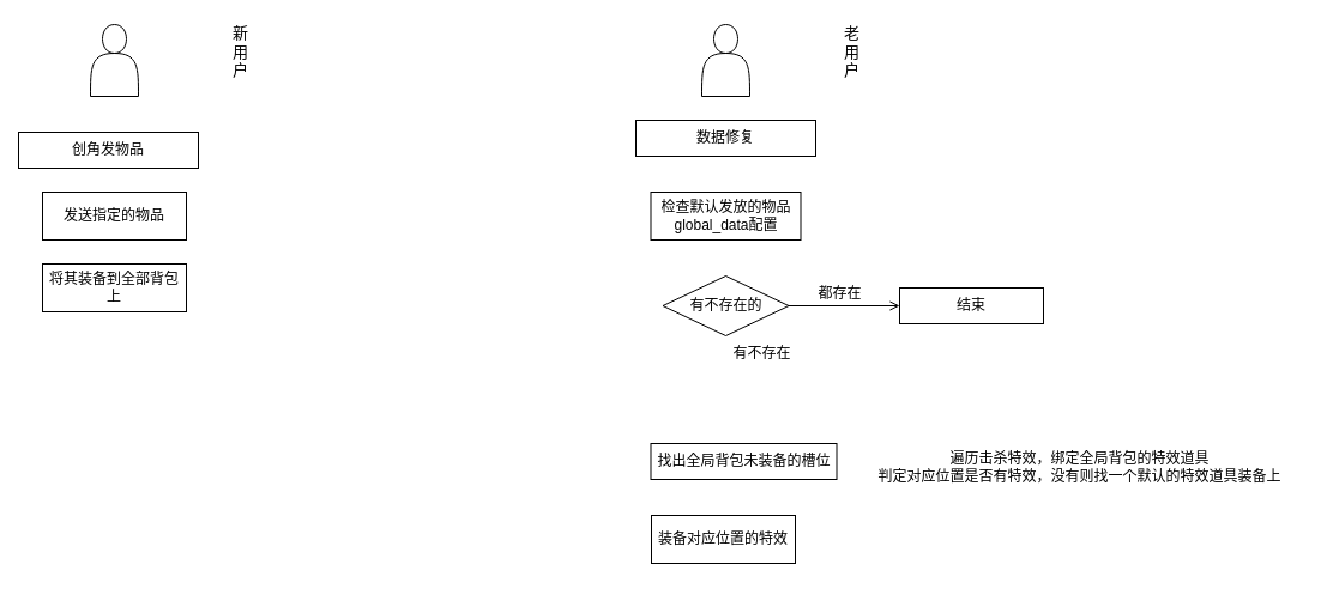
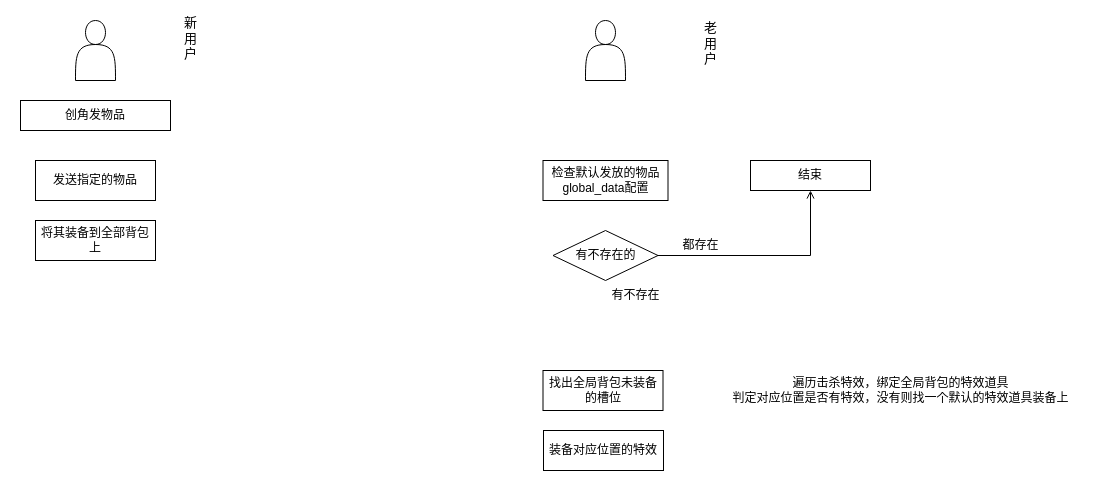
  <mxCell id="0" />
  <mxCell id="1" parent="0" />
- <mxCell id="2" value="数据修复" style="rounded=0;whiteSpace=wrap;html=1;" vertex="1" parent="1"><mxGeometry x="530" y="100" width="150" height="30" as="geometry" /></mxCell>
  <mxCell id="3" value="" style="shape=actor;whiteSpace=wrap;html=1;" vertex="1" parent="1"><mxGeometry x="585" y="20" width="40" height="60" as="geometry" /></mxCell>
  <mxCell id="4" value="&lt;span style=&quot;text-wrap-mode: wrap;&quot;&gt;老用户&lt;/span&gt;" style="text;html=1;align=center;verticalAlign=middle;resizable=0;points=[];autosize=1;strokeColor=none;fillColor=none;fontSize=13;horizontal=1;" vertex="1" parent="1"><mxGeometry x="680" y="28" width="60" height="30" as="geometry" /></mxCell>
  <mxCell id="5" value="检查默认发放的物品&lt;div&gt;global_data配置&lt;/div&gt;" style="rounded=0;whiteSpace=wrap;html=1;" vertex="1" parent="1"><mxGeometry x="542.5" y="160" width="125" height="40" as="geometry" /></mxCell>
  <mxCell id="6" style="edgeStyle=orthogonalEdgeStyle;rounded=0;orthogonalLoop=1;jettySize=auto;html=1;exitX=1;exitY=0.5;exitDx=0;exitDy=0;endArrow=open;" edge="1" parent="1" source="7" target="8"><mxGeometry relative="1" as="geometry" /></mxCell>
  <mxCell id="7" value="有不存在的" style="rhombus;whiteSpace=wrap;html=1;" vertex="1" parent="1"><mxGeometry x="552.5" y="230" width="105" height="50" as="geometry" /></mxCell>
- <mxCell id="8" value="结束" style="rounded=0;whiteSpace=wrap;html=1;" vertex="1" parent="1"><mxGeometry x="750" y="240" width="120" height="30" as="geometry" /></mxCell>
- <mxCell id="9" value="找出全局背包未装备的槽位" style="rounded=0;whiteSpace=wrap;html=1;" vertex="1" parent="1"><mxGeometry x="542.5" y="370" width="155" height="30" as="geometry" /></mxCell>
+ <mxCell id="8" value="结束" style="rounded=0;whiteSpace=wrap;html=1;" vertex="1" parent="1"><mxGeometry x="750" y="160" width="120" height="30" as="geometry" /></mxCell>
+ <mxCell id="9" value="找出全局背包未装备的槽位" style="rounded=0;whiteSpace=wrap;html=1;" vertex="1" parent="1"><mxGeometry x="542.5" y="370" width="120" height="40" as="geometry" /></mxCell>
  <mxCell id="10" value="装备对应位置的特效" style="rounded=0;whiteSpace=wrap;html=1;" vertex="1" parent="1"><mxGeometry x="543" y="430" width="120" height="40" as="geometry" /></mxCell>
  <mxCell id="11" value="遍历击杀特效，绑定全局背包的特效道具&lt;div&gt;判定对应位置是否有特效，没有则找一个默认的特效道具装备上&lt;/div&gt;" style="text;html=1;align=center;verticalAlign=middle;resizable=0;points=[];autosize=1;strokeColor=none;fillColor=none;" vertex="1" parent="1"><mxGeometry x="720" y="370" width="360" height="40" as="geometry" /></mxCell>
- <mxCell id="12" value="创角发物品" style="rounded=0;whiteSpace=wrap;html=1;" vertex="1" parent="1"><mxGeometry x="15" y="110" width="150" height="30" as="geometry" /></mxCell>
+ <mxCell id="12" value="创角发物品" style="rounded=0;whiteSpace=wrap;html=1;" vertex="1" parent="1"><mxGeometry x="20" y="100" width="150" height="30" as="geometry" /></mxCell>
  <mxCell id="13" value="" style="shape=actor;whiteSpace=wrap;html=1;" vertex="1" parent="1"><mxGeometry x="75" y="20" width="40" height="60" as="geometry" /></mxCell>
- <mxCell id="14" value="&lt;span style=&quot;text-wrap-mode: wrap;&quot;&gt;新用户&lt;/span&gt;" style="text;html=1;align=center;verticalAlign=middle;resizable=0;points=[];autosize=1;strokeColor=none;fillColor=none;fontSize=13;horizontal=1;" vertex="1" parent="1"><mxGeometry x="170" y="28" width="60" height="30" as="geometry" /></mxCell>
+ <mxCell id="14" value="&lt;span style=&quot;text-wrap-mode: wrap;&quot;&gt;新用户&lt;/span&gt;" style="text;html=1;align=center;verticalAlign=middle;resizable=0;points=[];autosize=1;strokeColor=none;fillColor=none;fontSize=13;horizontal=1;" vertex="1" parent="1"><mxGeometry x="160" y="23" width="60" height="30" as="geometry" /></mxCell>
  <mxCell id="15" value="发送指定的物品" style="rounded=0;whiteSpace=wrap;html=1;" vertex="1" parent="1"><mxGeometry x="35" y="160" width="120" height="40" as="geometry" /></mxCell>
  <mxCell id="16" value="将其装备到全部背包上" style="rounded=0;whiteSpace=wrap;html=1;" vertex="1" parent="1"><mxGeometry x="35" y="220" width="120" height="40" as="geometry" /></mxCell>
  <mxCell id="17" value="都存在" style="text;html=1;align=center;verticalAlign=middle;resizable=0;points=[];autosize=1;strokeColor=none;fillColor=none;" vertex="1" parent="1"><mxGeometry x="670" y="230" width="60" height="30" as="geometry" /></mxCell>
  <mxCell id="18" value="有不存在" style="text;html=1;align=center;verticalAlign=middle;resizable=0;points=[];autosize=1;strokeColor=none;fillColor=none;" vertex="1" parent="1"><mxGeometry x="600" y="280" width="70" height="30" as="geometry" /></mxCell>
